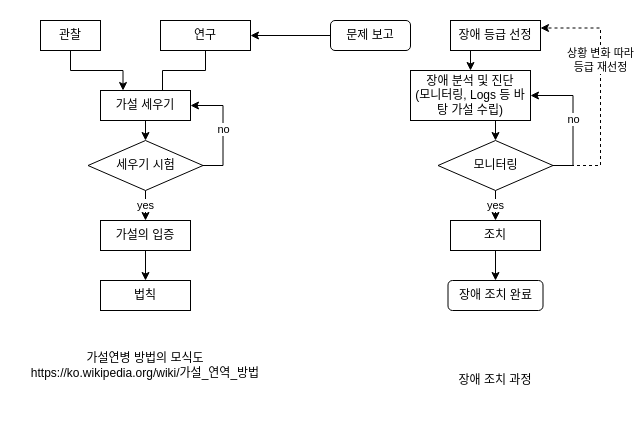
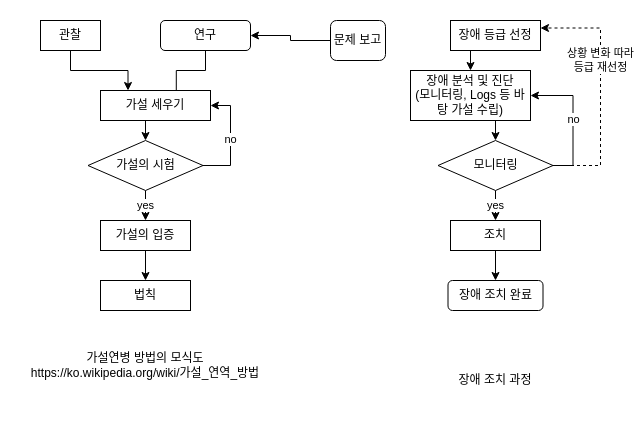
  <mxCell id="0" />
  <mxCell id="1" parent="0" />
  <mxCell id="2" style="edgeStyle=orthogonalEdgeStyle;rounded=0;orthogonalLoop=1;jettySize=auto;html=1;entryX=0.25;entryY=0;entryDx=0;entryDy=0;" edge="1" parent="1" source="3" target="12"><mxGeometry relative="1" as="geometry" /></mxCell>
  <mxCell id="3" value="관찰" style="rounded=0;whiteSpace=wrap;html=1;" vertex="1" parent="1"><mxGeometry x="40" y="20" width="60" height="30" as="geometry" /></mxCell>
  <mxCell id="4" style="edgeStyle=orthogonalEdgeStyle;rounded=0;orthogonalLoop=1;jettySize=auto;html=1;exitX=0.5;exitY=1;exitDx=0;exitDy=0;entryX=0.5;entryY=0;entryDx=0;entryDy=0;" edge="1" parent="1" source="5" target="13"><mxGeometry relative="1" as="geometry" /></mxCell>
  <mxCell id="5" value="가설의 입증" style="rounded=0;whiteSpace=wrap;html=1;" vertex="1" parent="1"><mxGeometry x="100" y="220" width="90" height="30" as="geometry" /></mxCell>
  <mxCell id="6" style="edgeStyle=orthogonalEdgeStyle;rounded=0;orthogonalLoop=1;jettySize=auto;html=1;exitX=0.5;exitY=1;exitDx=0;exitDy=0;entryX=0.689;entryY=0.033;entryDx=0;entryDy=0;entryPerimeter=0;endArrow=none;" edge="1" parent="1" source="7" target="12"><mxGeometry relative="1" as="geometry" /></mxCell>
- <mxCell id="7" value="연구" style="rounded=0;whiteSpace=wrap;html=1;" vertex="1" parent="1"><mxGeometry x="160" y="20" width="90" height="30" as="geometry" /></mxCell>
+ <mxCell id="7" value="연구" style="whiteSpace=wrap;html=1;rounded=1;" vertex="1" parent="1"><mxGeometry x="160" y="20" width="90" height="30" as="geometry" /></mxCell>
  <mxCell id="8" value="yes" style="edgeStyle=orthogonalEdgeStyle;rounded=0;orthogonalLoop=1;jettySize=auto;html=1;exitX=0.5;exitY=1;exitDx=0;exitDy=0;" edge="1" parent="1" source="10" target="5"><mxGeometry relative="1" as="geometry" /></mxCell>
  <mxCell id="9" value="no" style="edgeStyle=orthogonalEdgeStyle;rounded=0;orthogonalLoop=1;jettySize=auto;html=1;entryX=1;entryY=0.5;entryDx=0;entryDy=0;exitX=1;exitY=0.5;exitDx=0;exitDy=0;" edge="1" parent="1" source="10" target="12"><mxGeometry relative="1" as="geometry" /></mxCell>
- <mxCell id="10" value="세우기 시험" style="rhombus;whiteSpace=wrap;html=1;" vertex="1" parent="1"><mxGeometry x="87.5" y="140" width="115" height="50" as="geometry" /></mxCell>
+ <mxCell id="10" value="가설의 시험" style="rhombus;whiteSpace=wrap;html=1;" vertex="1" parent="1"><mxGeometry x="87.5" y="140" width="115" height="50" as="geometry" /></mxCell>
  <mxCell id="11" style="edgeStyle=orthogonalEdgeStyle;rounded=0;orthogonalLoop=1;jettySize=auto;html=1;exitX=0.5;exitY=1;exitDx=0;exitDy=0;entryX=0.5;entryY=0;entryDx=0;entryDy=0;" edge="1" parent="1" source="12" target="10"><mxGeometry relative="1" as="geometry" /></mxCell>
- <mxCell id="12" value="가설 세우기" style="rounded=0;whiteSpace=wrap;html=1;" vertex="1" parent="1"><mxGeometry x="100" y="90" width="90" height="30" as="geometry" /></mxCell>
+ <mxCell id="12" value="가설 세우기" style="rounded=0;whiteSpace=wrap;html=1;" vertex="1" parent="1"><mxGeometry x="100" y="90" width="110" height="30" as="geometry" /></mxCell>
  <mxCell id="13" value="법칙" style="rounded=0;whiteSpace=wrap;html=1;" vertex="1" parent="1"><mxGeometry x="100" y="280" width="90" height="30" as="geometry" /></mxCell>
  <mxCell id="14" style="edgeStyle=orthogonalEdgeStyle;rounded=0;orthogonalLoop=1;jettySize=auto;html=1;" edge="1" parent="1" source="15" target="7"><mxGeometry relative="1" as="geometry" /></mxCell>
- <mxCell id="15" value="문제 보고" style="rounded=1;whiteSpace=wrap;html=1;" vertex="1" parent="1"><mxGeometry x="330" y="20" width="80" height="30" as="geometry" /></mxCell>
+ <mxCell id="15" value="문제 보고" style="rounded=1;whiteSpace=wrap;html=1;" vertex="1" parent="1"><mxGeometry x="330" y="20" width="55" height="40" as="geometry" /></mxCell>
  <mxCell id="16" style="edgeStyle=orthogonalEdgeStyle;rounded=0;orthogonalLoop=1;jettySize=auto;html=1;exitX=0.5;exitY=1;exitDx=0;exitDy=0;entryX=0.5;entryY=0;entryDx=0;entryDy=0;" edge="1" parent="1" source="17" target="19"><mxGeometry relative="1" as="geometry" /></mxCell>
  <mxCell id="17" value="장애 등급 선정" style="rounded=0;whiteSpace=wrap;html=1;" vertex="1" parent="1"><mxGeometry x="450" y="20" width="90" height="30" as="geometry" /></mxCell>
  <mxCell id="18" style="edgeStyle=orthogonalEdgeStyle;rounded=0;orthogonalLoop=1;jettySize=auto;html=1;exitX=0.5;exitY=1;exitDx=0;exitDy=0;entryX=0.5;entryY=0;entryDx=0;entryDy=0;" edge="1" parent="1" source="19" target="26"><mxGeometry relative="1" as="geometry" /></mxCell>
  <mxCell id="19" value="장애 분석 및 진단&lt;br&gt;(모니터링, Logs 등 바탕 가설 수립)" style="rounded=0;whiteSpace=wrap;html=1;" vertex="1" parent="1"><mxGeometry x="410" y="70" width="120" height="50" as="geometry" /></mxCell>
  <mxCell id="20" style="edgeStyle=orthogonalEdgeStyle;rounded=0;orthogonalLoop=1;jettySize=auto;html=1;exitX=0.5;exitY=1;exitDx=0;exitDy=0;" edge="1" parent="1" source="21" target="22"><mxGeometry relative="1" as="geometry" /></mxCell>
  <mxCell id="21" value="조치" style="rounded=0;whiteSpace=wrap;html=1;" vertex="1" parent="1"><mxGeometry x="450" y="220" width="90" height="30" as="geometry" /></mxCell>
  <mxCell id="22" value="장애 조치 완료" style="rounded=1;whiteSpace=wrap;html=1;" vertex="1" parent="1"><mxGeometry x="447.5" y="280" width="95" height="30" as="geometry" /></mxCell>
  <mxCell id="23" value="yes" style="edgeStyle=orthogonalEdgeStyle;rounded=0;orthogonalLoop=1;jettySize=auto;html=1;exitX=0.5;exitY=1;exitDx=0;exitDy=0;entryX=0.5;entryY=0;entryDx=0;entryDy=0;" edge="1" parent="1" source="26" target="21"><mxGeometry relative="1" as="geometry" /></mxCell>
  <mxCell id="24" value="no" style="edgeStyle=orthogonalEdgeStyle;rounded=0;orthogonalLoop=1;jettySize=auto;html=1;exitX=1;exitY=0.5;exitDx=0;exitDy=0;entryX=1;entryY=0.5;entryDx=0;entryDy=0;" edge="1" parent="1" source="26" target="19"><mxGeometry relative="1" as="geometry" /></mxCell>
  <mxCell id="25" value="&lt;div&gt;상황 변화 따라 &lt;br&gt;&lt;/div&gt;&lt;div&gt;등급 재선정&lt;br&gt;&lt;/div&gt;" style="edgeStyle=orthogonalEdgeStyle;rounded=0;orthogonalLoop=1;jettySize=auto;html=1;exitX=1;exitY=0.5;exitDx=0;exitDy=0;entryX=1;entryY=0.25;entryDx=0;entryDy=0;dashed=1;" edge="1" parent="1" source="26" target="17"><mxGeometry x="0.246" relative="1" as="geometry"><Array as="points"><mxPoint x="600" y="165" /><mxPoint x="600" y="28" /></Array><mxPoint as="offset" /></mxGeometry></mxCell>
  <mxCell id="26" value="모니터링" style="rhombus;whiteSpace=wrap;html=1;" vertex="1" parent="1"><mxGeometry x="437.5" y="140" width="115" height="50" as="geometry" /></mxCell>
  <mxCell id="27" value="&lt;div&gt;가설연병 방법의 모식도&lt;/div&gt;&lt;div&gt;https://ko.wikipedia.org/wiki/가설_연역_방법&lt;br&gt;&lt;/div&gt;" style="text;html=1;strokeColor=none;fillColor=none;align=center;verticalAlign=middle;whiteSpace=wrap;rounded=0;" vertex="1" parent="1"><mxGeometry x="20" y="340" width="250" height="50" as="geometry" /></mxCell>
  <mxCell id="28" value="장애 조치 과정&lt;br&gt;" style="text;html=1;strokeColor=none;fillColor=none;align=center;verticalAlign=middle;whiteSpace=wrap;rounded=0;" vertex="1" parent="1"><mxGeometry x="370" y="355" width="250" height="50" as="geometry" /></mxCell>
